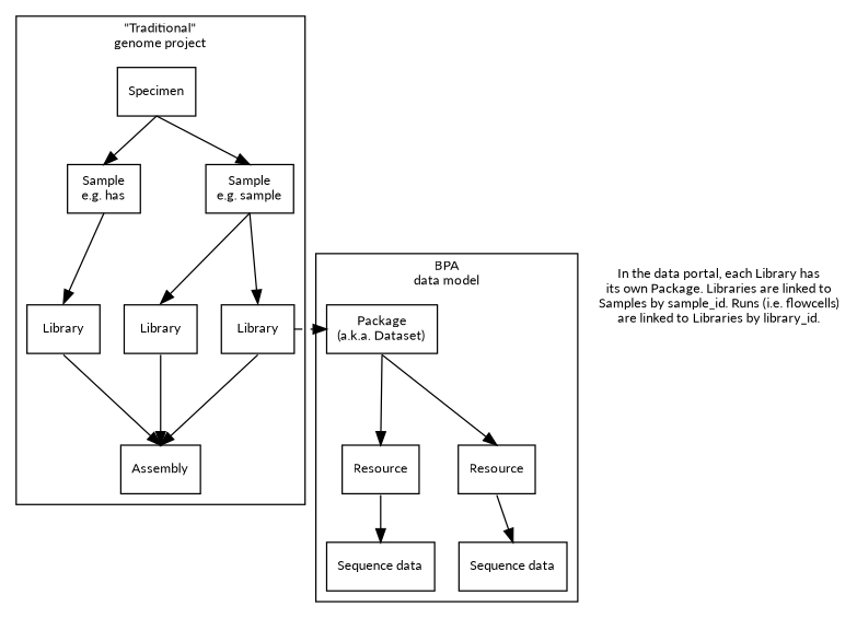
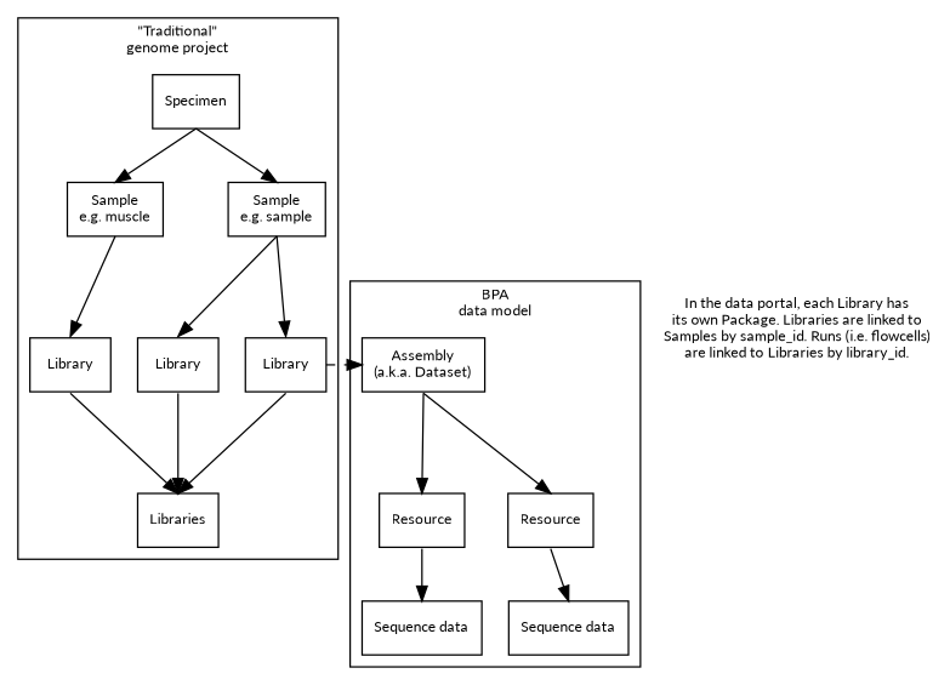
  digraph {
    bgcolor=white
    compound=true
    fontname=lato
    fontsize=10
    splines=false
    node [fontname=lato fontsize=10 shape=rect]
    edge [headport=n tailport=s]
    n1 [label=Library]
    n2 [label=Library]
    n3 [label=Library]
    n4 [label=Specimen]
-   n5 [label="Sample\ne.g. has"]
+   n5 [label="Sample\ne.g. muscle"]
    n6 [label="Sample\ne.g. sample"]
-   n7 [label=Assembly]
-   n8 [label="Package\n(a.k.a. Dataset)"]
+   n7 [label=Libraries]
+   n8 [label="Assembly\n(a.k.a. Dataset)"]
    n9 [label=Resource]
    n10 [label=Resource]
    n11 [label="Sequence data"]
    n12 [label="Sequence data"]
    n13 [color=transparent label="In the data portal, each Library has\nits own Package. Libraries are linked to\nSamples by sample_id. Runs (i.e. flowcells)\nare linked to Libraries by library_id.\n\n\n\n\n"]
    subgraph cluster_1 {
      label="\"Traditional\"\ngenome project"
      n4
      n5
      n6
      n7
      subgraph sub_2 {
        label="\"Traditional\"\ngenome project"
        rank=same
        n1
        n2
        n3
      }
    }
    subgraph cluster_3 {
      label="BPA\ndata model"
      n8
      n9
      n10
      n11
      n12
    }
    n1 -> n7
    n2 -> n7
    n3 -> n7
    n3 -> n8 [constraint=false dir=both headport=w style=dashed tailport=e]
    n4 -> n5
    n4 -> n6
    n5 -> n1
    n6 -> n2
    n6 -> n3
    n6 -> n8 [constraint=true style=invis]
    n6 -> n13 [constraint=true style=invis]
    n8 -> n9
    n8 -> n10
    n9 -> n11
    n10 -> n12
  }
